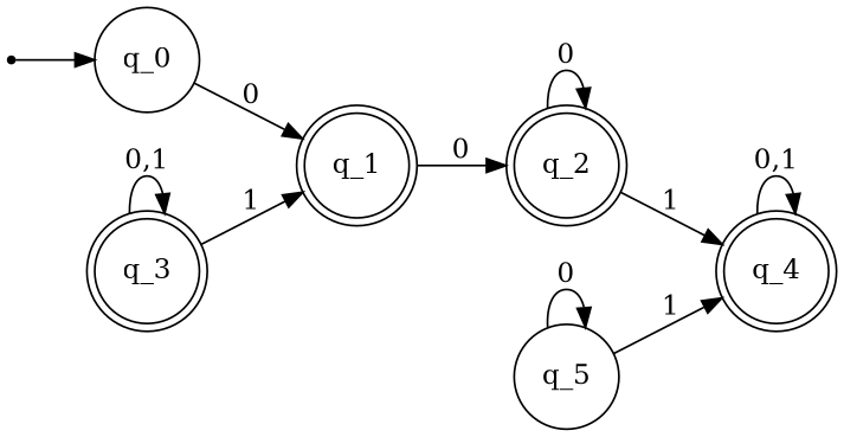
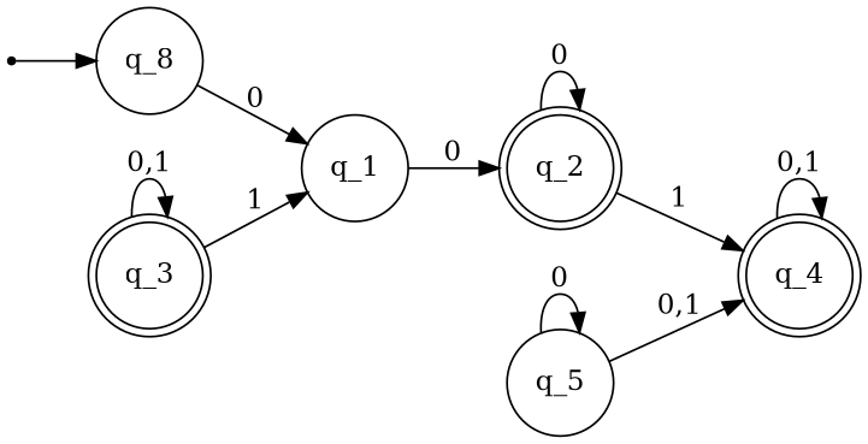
  digraph {
    rankdir=LR
    node [shape=circle]
    qi [shape=point]
-   q_0
-   q_1 [shape=doublecircle]
+   q_0 [label=q_8]
+   q_1
    q_3 [shape=doublecircle]
    q_4 [shape=doublecircle]
    q_2 [shape=doublecircle]
    q_5
    qi -> q_0
    q_0 -> q_1 [label=0]
    q_1 -> q_2 [label=0]
    q_3 -> q_1 [label=1]
    q_3 -> q_3 [label="0,1"]
    q_4 -> q_4 [label="0,1"]
    q_2 -> q_4 [label=1]
    q_2 -> q_2 [label=0]
-   q_5 -> q_4 [label=1]
+   q_5 -> q_4 [label="0,1"]
    q_5 -> q_5 [label=0]
  }
